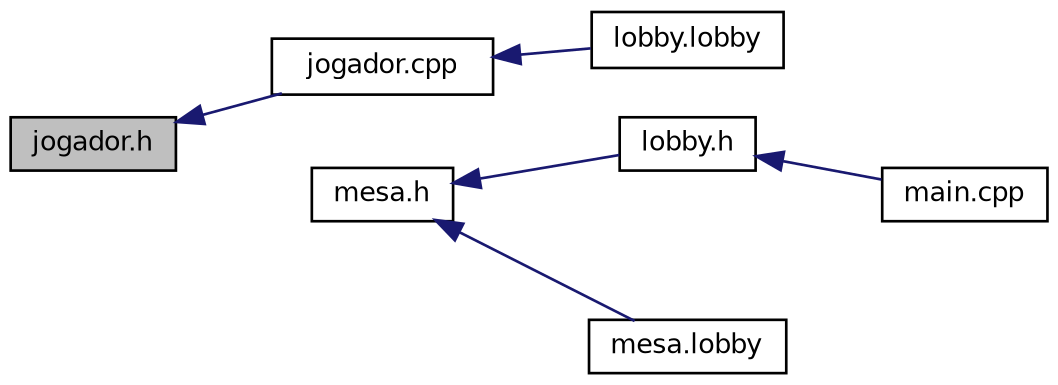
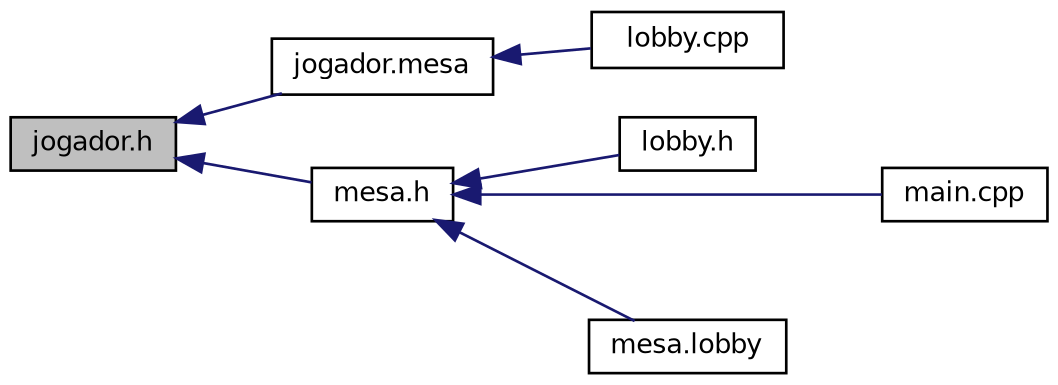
  digraph {
    rankdir=LR
    node [color=black fillcolor=white fontname=Helvetica fontsize=10 shape=record style=filled]
    edge [color=midnightblue dir=back fontname=Helvetica fontsize=10 labelfontname=Helvetica labelfontsize=10 style=solid]
    n1 [fillcolor=grey75 fontcolor=black height=0.2 label="jogador.h" width=0.4]
-   n2 [height=0.2 label="jogador.cpp" width=0.4]
+   n2 [height=0.2 label="jogador.mesa" width=0.4]
    n3 [height=0.2 label="mesa.h" width=0.4]
-   n4 [height=0.2 label="lobby.lobby" width=0.4]
+   n4 [height=0.2 label="lobby.cpp" width=0.4]
    n5 [height=0.2 label="lobby.h" width=0.4]
    n6 [height=0.2 label="main.cpp" width=0.4]
    n7 [height=0.2 label="mesa.lobby" width=0.4]
    n1 -> n2
+   n1 -> n3
    n2 -> n4
    n3 -> n5
    n3 -> n7
-   n5 -> n6
+   n3 -> n6
  }
